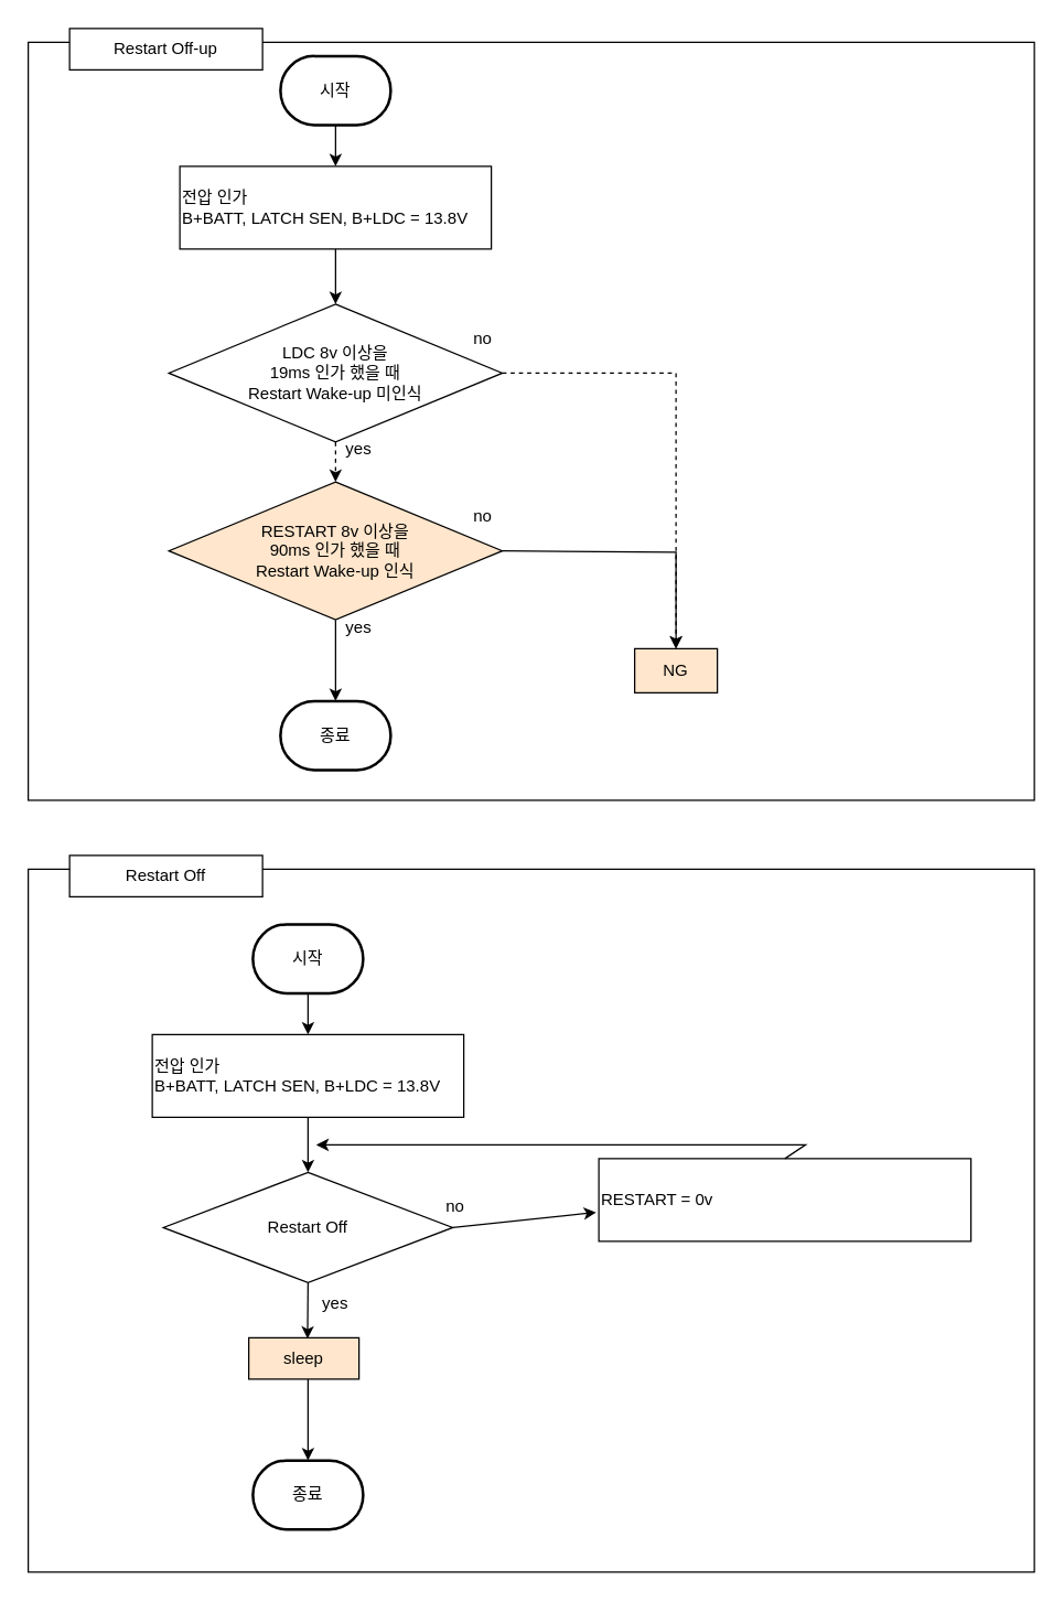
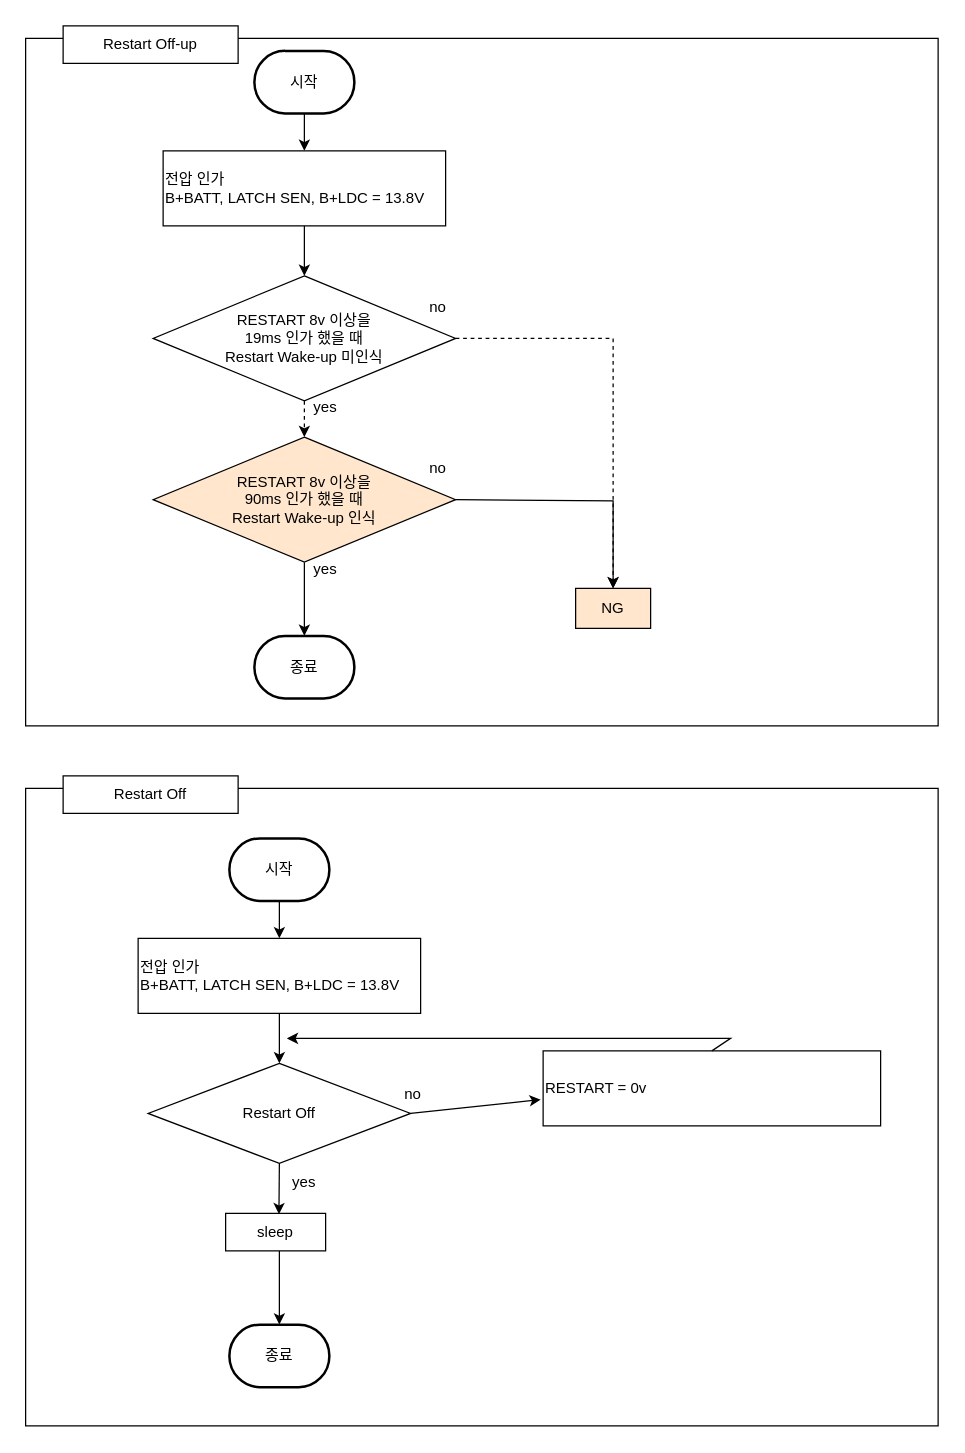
  <mxCell id="0" />
  <mxCell id="1" parent="0" />
  <mxCell id="2" value="" style="rounded=0;whiteSpace=wrap;html=1;" vertex="1" parent="1"><mxGeometry x="20" y="30" width="730" height="550" as="geometry" /></mxCell>
  <mxCell id="3" value="시작" style="strokeWidth=2;html=1;shape=mxgraph.flowchart.terminator;whiteSpace=wrap;" vertex="1" parent="1"><mxGeometry x="203" y="40" width="80" height="50" as="geometry" /></mxCell>
  <mxCell id="4" value="종료" style="strokeWidth=2;html=1;shape=mxgraph.flowchart.terminator;whiteSpace=wrap;" vertex="1" parent="1"><mxGeometry x="203" y="508" width="80" height="50" as="geometry" /></mxCell>
  <mxCell id="5" value="전압 인가&lt;br&gt;B+BATT, LATCH SEN, B+LDC = 13.8V" style="rounded=0;whiteSpace=wrap;html=1;align=left;" vertex="1" parent="1"><mxGeometry x="130" y="120" width="226" height="60" as="geometry" /></mxCell>
- <mxCell id="6" value="LDC 8v 이상을 &lt;br&gt;19ms 인가 했을 때 &lt;br&gt;Restart Wake-up 미인식" style="rhombus;whiteSpace=wrap;html=1;" vertex="1" parent="1"><mxGeometry x="122" y="220" width="242" height="100" as="geometry" /></mxCell>
+ <mxCell id="6" value="RESTART 8v 이상을 &lt;br&gt;19ms 인가 했을 때 &lt;br&gt;Restart Wake-up 미인식" style="rhombus;whiteSpace=wrap;html=1;" vertex="1" parent="1"><mxGeometry x="122" y="220" width="242" height="100" as="geometry" /></mxCell>
  <mxCell id="7" value="" style="endArrow=classic;html=1;rounded=0;exitX=0.5;exitY=1;exitDx=0;exitDy=0;entryX=0.5;entryY=0;entryDx=0;entryDy=0;" edge="1" parent="1" source="5" target="6"><mxGeometry width="50" height="50" relative="1" as="geometry"><mxPoint x="399" y="190" as="sourcePoint" /><mxPoint x="449" y="140" as="targetPoint" /></mxGeometry></mxCell>
  <mxCell id="8" value="" style="endArrow=classic;html=1;rounded=0;exitX=0.5;exitY=1;exitDx=0;exitDy=0;exitPerimeter=0;entryX=0.5;entryY=0;entryDx=0;entryDy=0;" edge="1" parent="1" source="3" target="5"><mxGeometry width="50" height="50" relative="1" as="geometry"><mxPoint x="-31" y="140" as="sourcePoint" /><mxPoint x="19" y="90" as="targetPoint" /></mxGeometry></mxCell>
  <mxCell id="9" value="" style="endArrow=classic;html=1;rounded=0;exitX=0.5;exitY=1;exitDx=0;exitDy=0;entryX=0.5;entryY=0;entryDx=0;entryDy=0;entryPerimeter=0;" edge="1" parent="1" target="4"><mxGeometry width="50" height="50" relative="1" as="geometry"><mxPoint x="243" y="449" as="sourcePoint" /><mxPoint x="29" y="399" as="targetPoint" /></mxGeometry></mxCell>
  <mxCell id="10" value="Restart Off-up" style="rounded=0;whiteSpace=wrap;html=1;" vertex="1" parent="1"><mxGeometry x="50" y="20" width="140" height="30" as="geometry" /></mxCell>
  <mxCell id="11" value="" style="rounded=0;whiteSpace=wrap;html=1;" vertex="1" parent="1"><mxGeometry x="20" y="630" width="730" height="510" as="geometry" /></mxCell>
  <mxCell id="12" value="시작" style="strokeWidth=2;html=1;shape=mxgraph.flowchart.terminator;whiteSpace=wrap;" vertex="1" parent="1"><mxGeometry x="183" y="670" width="80" height="50" as="geometry" /></mxCell>
  <mxCell id="13" value="종료" style="strokeWidth=2;html=1;shape=mxgraph.flowchart.terminator;whiteSpace=wrap;" vertex="1" parent="1"><mxGeometry x="183" y="1059" width="80" height="50" as="geometry" /></mxCell>
  <mxCell id="14" value="전압 인가&lt;br&gt;B+BATT, LATCH SEN, B+LDC = 13.8V" style="rounded=0;whiteSpace=wrap;html=1;align=left;" vertex="1" parent="1"><mxGeometry x="110" y="750" width="226" height="60" as="geometry" /></mxCell>
  <mxCell id="15" value="Restart Off" style="rhombus;whiteSpace=wrap;html=1;" vertex="1" parent="1"><mxGeometry x="118" y="850" width="210" height="80" as="geometry" /></mxCell>
  <mxCell id="16" value="" style="endArrow=classic;html=1;rounded=0;exitX=0.5;exitY=1;exitDx=0;exitDy=0;entryX=0.5;entryY=0;entryDx=0;entryDy=0;" edge="1" parent="1" source="14" target="15"><mxGeometry width="50" height="50" relative="1" as="geometry"><mxPoint x="379" y="820" as="sourcePoint" /><mxPoint x="429" y="770" as="targetPoint" /></mxGeometry></mxCell>
  <mxCell id="17" value="" style="endArrow=classic;html=1;rounded=0;exitX=0.5;exitY=1;exitDx=0;exitDy=0;exitPerimeter=0;entryX=0.5;entryY=0;entryDx=0;entryDy=0;" edge="1" parent="1" source="12" target="14"><mxGeometry width="50" height="50" relative="1" as="geometry"><mxPoint x="-51" y="770" as="sourcePoint" /><mxPoint x="-1" y="720" as="targetPoint" /></mxGeometry></mxCell>
  <mxCell id="18" value="" style="endArrow=classic;html=1;rounded=0;exitX=0.5;exitY=1;exitDx=0;exitDy=0;entryX=0.5;entryY=0;entryDx=0;entryDy=0;entryPerimeter=0;" edge="1" parent="1" target="13"><mxGeometry width="50" height="50" relative="1" as="geometry"><mxPoint x="223" y="1000" as="sourcePoint" /><mxPoint x="9" y="950" as="targetPoint" /></mxGeometry></mxCell>
  <mxCell id="19" value="RESTART = 0v" style="rounded=0;whiteSpace=wrap;html=1;align=left;" vertex="1" parent="1"><mxGeometry x="434" y="840" width="270" height="60" as="geometry" /></mxCell>
  <mxCell id="20" value="" style="endArrow=classic;html=1;rounded=0;exitX=1;exitY=0.5;exitDx=0;exitDy=0;entryX=-0.007;entryY=0.65;entryDx=0;entryDy=0;entryPerimeter=0;" edge="1" parent="1" source="15" target="19"><mxGeometry width="50" height="50" relative="1" as="geometry"><mxPoint x="459" y="820" as="sourcePoint" /><mxPoint x="509" y="770" as="targetPoint" /></mxGeometry></mxCell>
  <mxCell id="21" value="" style="endArrow=classic;html=1;rounded=0;exitX=0.5;exitY=0;exitDx=0;exitDy=0;" edge="1" parent="1" source="19"><mxGeometry width="50" height="50" relative="1" as="geometry"><mxPoint x="469" y="790" as="sourcePoint" /><mxPoint x="229" y="830" as="targetPoint" /><Array as="points"><mxPoint x="584" y="830" /></Array></mxGeometry></mxCell>
  <mxCell id="22" value="Restart&amp;nbsp;Off" style="rounded=0;whiteSpace=wrap;html=1;" vertex="1" parent="1"><mxGeometry x="50" y="620" width="140" height="30" as="geometry" /></mxCell>
- <mxCell id="23" value="sleep" style="rounded=0;whiteSpace=wrap;html=1;align=center;fillColor=#ffe6cc;" vertex="1" parent="1"><mxGeometry x="180" y="970" width="80" height="30" as="geometry" /></mxCell>
+ <mxCell id="23" value="sleep" style="rounded=0;whiteSpace=wrap;html=1;align=center;" vertex="1" parent="1"><mxGeometry x="180" y="970" width="80" height="30" as="geometry" /></mxCell>
  <mxCell id="24" value="" style="endArrow=classic;html=1;rounded=0;exitX=0.5;exitY=1;exitDx=0;exitDy=0;entryX=0.533;entryY=0.022;entryDx=0;entryDy=0;entryPerimeter=0;" edge="1" parent="1" source="15" target="23"><mxGeometry width="50" height="50" relative="1" as="geometry"><mxPoint x="20" y="950" as="sourcePoint" /><mxPoint x="70" y="900" as="targetPoint" /></mxGeometry></mxCell>
  <mxCell id="25" value="yes" style="text;html=1;strokeColor=none;fillColor=none;align=center;verticalAlign=middle;whiteSpace=wrap;rounded=0;" vertex="1" parent="1"><mxGeometry x="230" y="440" width="60" height="30" as="geometry" /></mxCell>
  <mxCell id="26" value="yes" style="text;html=1;strokeColor=none;fillColor=none;align=center;verticalAlign=middle;whiteSpace=wrap;rounded=0;" vertex="1" parent="1"><mxGeometry x="213" y="930" width="60" height="30" as="geometry" /></mxCell>
  <mxCell id="27" value="no" style="text;html=1;strokeColor=none;fillColor=none;align=center;verticalAlign=middle;whiteSpace=wrap;rounded=0;" vertex="1" parent="1"><mxGeometry x="320" y="230" width="60" height="30" as="geometry" /></mxCell>
  <mxCell id="28" value="no" style="text;html=1;strokeColor=none;fillColor=none;align=center;verticalAlign=middle;whiteSpace=wrap;rounded=0;" vertex="1" parent="1"><mxGeometry x="300" y="860" width="60" height="30" as="geometry" /></mxCell>
  <mxCell id="29" value="RESTART 8v 이상을 &lt;br&gt;90ms 인가 했을 때 &lt;br&gt;Restart Wake-up 인식" style="rhombus;whiteSpace=wrap;html=1;fillColor=#ffe6cc;" vertex="1" parent="1"><mxGeometry x="122" y="349" width="242" height="100" as="geometry" /></mxCell>
  <mxCell id="30" value="no" style="text;html=1;strokeColor=none;fillColor=none;align=center;verticalAlign=middle;whiteSpace=wrap;rounded=0;" vertex="1" parent="1"><mxGeometry x="320" y="359" width="60" height="30" as="geometry" /></mxCell>
  <mxCell id="31" value="" style="endArrow=classic;html=1;rounded=0;exitX=0.5;exitY=1;exitDx=0;exitDy=0;dashed=1;" edge="1" parent="1" source="6" target="29"><mxGeometry width="50" height="50" relative="1" as="geometry"><mxPoint x="243" y="339" as="sourcePoint" /><mxPoint x="-30" y="199" as="targetPoint" /></mxGeometry></mxCell>
  <mxCell id="32" value="NG" style="rounded=0;whiteSpace=wrap;html=1;align=center;fillColor=#ffe6cc;" vertex="1" parent="1"><mxGeometry x="460" y="470" width="60" height="32" as="geometry" /></mxCell>
  <mxCell id="33" value="yes" style="text;html=1;strokeColor=none;fillColor=none;align=center;verticalAlign=middle;whiteSpace=wrap;rounded=0;" vertex="1" parent="1"><mxGeometry x="230" y="310" width="60" height="30" as="geometry" /></mxCell>
  <mxCell id="34" value="" style="endArrow=classic;html=1;rounded=0;exitX=1;exitY=0.5;exitDx=0;exitDy=0;entryX=0.5;entryY=0;entryDx=0;entryDy=0;dashed=1;" edge="1" parent="1" source="6" target="32"><mxGeometry width="50" height="50" relative="1" as="geometry"><mxPoint x="480" y="250" as="sourcePoint" /><mxPoint x="530" y="200" as="targetPoint" /><Array as="points"><mxPoint x="490" y="270" /></Array></mxGeometry></mxCell>
  <mxCell id="35" value="" style="endArrow=classic;html=1;rounded=0;exitX=1;exitY=0.5;exitDx=0;exitDy=0;" edge="1" parent="1" source="29"><mxGeometry width="50" height="50" relative="1" as="geometry"><mxPoint x="450" y="240" as="sourcePoint" /><mxPoint x="490" y="470" as="targetPoint" /><Array as="points"><mxPoint x="490" y="400" /></Array></mxGeometry></mxCell>
